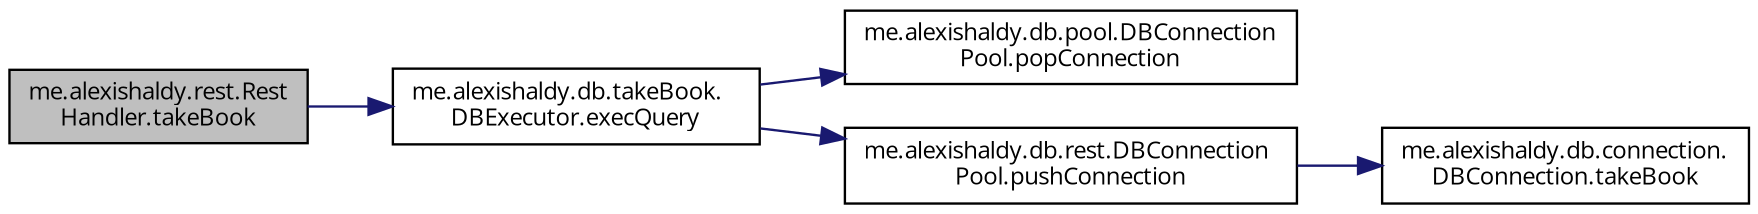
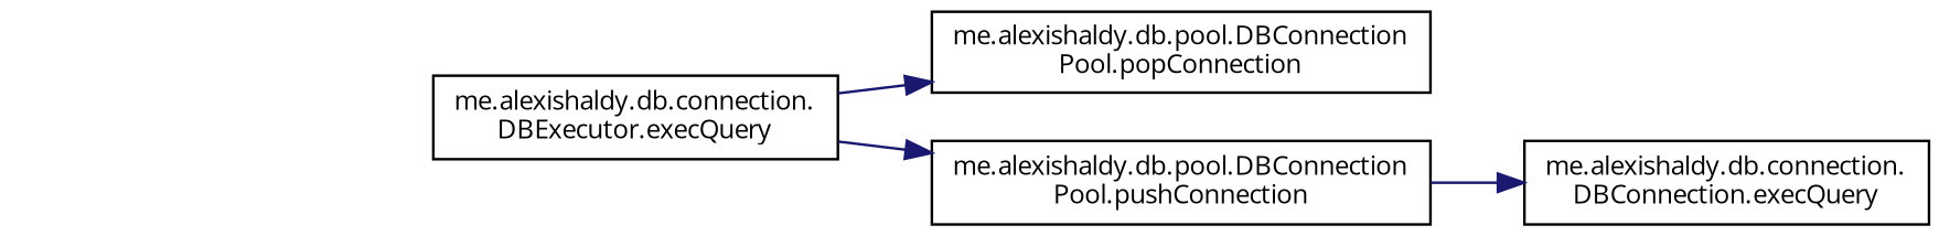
  digraph {
    fontname="Open Sans"
    rankdir=LR
    node [color=black fillcolor=white fontname="Open Sans" fontsize=10 shape=record style=filled]
    edge [color=midnightblue fontname="Open Sans" fontsize=10 labelfontname=Helvetica labelfontsize=10 style=solid]
-   n1 [fillcolor=grey75 fontcolor=black height=0.2 label="me.alexishaldy.rest.Rest\lHandler.takeBook" width=0.4]
-   n2 [height=0.2 label="me.alexishaldy.db.takeBook.\lDBExecutor.execQuery" width=0.4]
+   n2 [height=0.2 label="me.alexishaldy.db.connection.\lDBExecutor.execQuery" width=0.4]
    n3 [height=0.2 label="me.alexishaldy.db.pool.DBConnection\lPool.popConnection" width=0.4]
-   n4 [height=0.2 label="me.alexishaldy.db.rest.DBConnection\lPool.pushConnection" width=0.4]
-   n5 [height=0.2 label="me.alexishaldy.db.connection.\lDBConnection.takeBook" width=0.4]
-   n1 -> n2
+   n4 [height=0.2 label="me.alexishaldy.db.pool.DBConnection\lPool.pushConnection" width=0.4]
+   n5 [height=0.2 label="me.alexishaldy.db.connection.\lDBConnection.execQuery" width=0.4]
    n2 -> n3
    n2 -> n4
    n4 -> n5
  }
